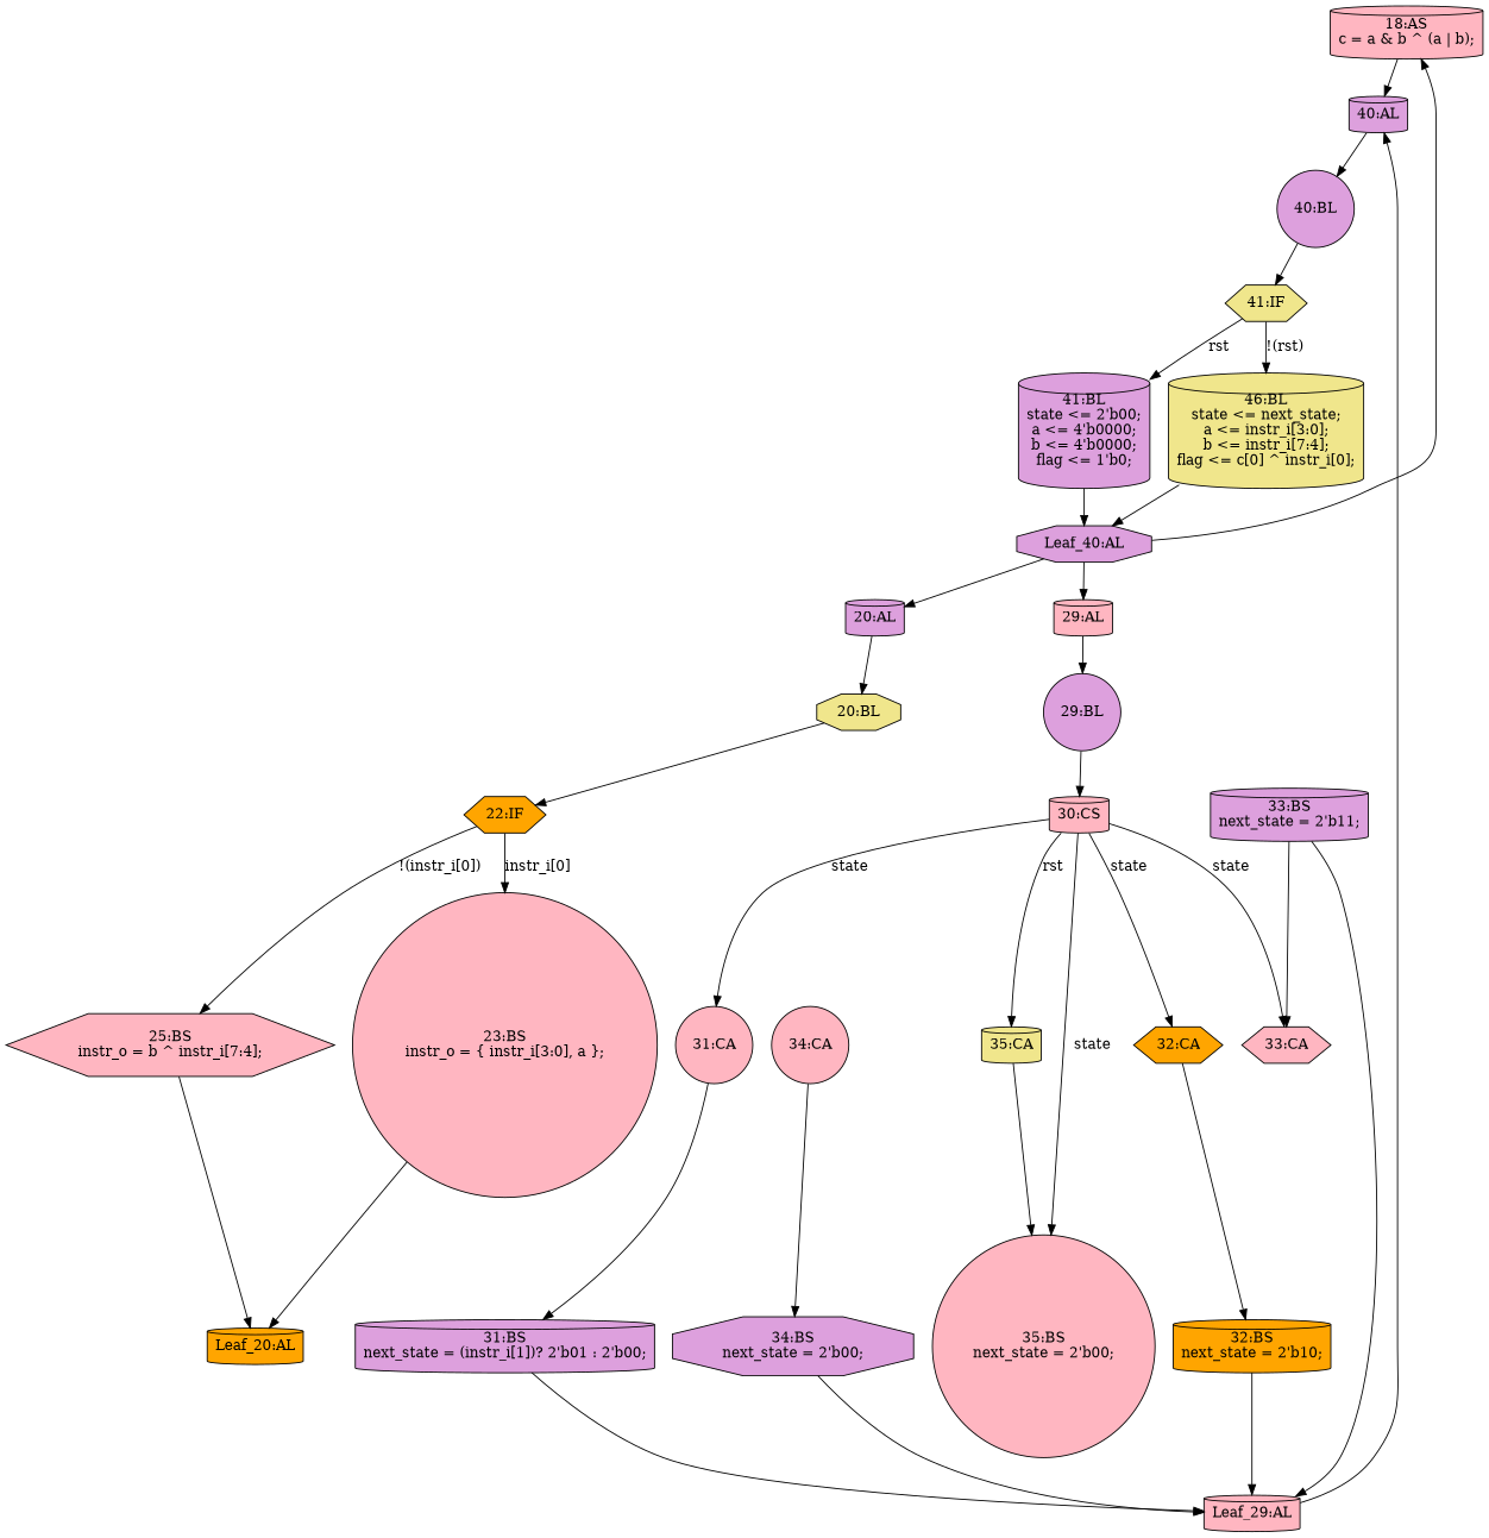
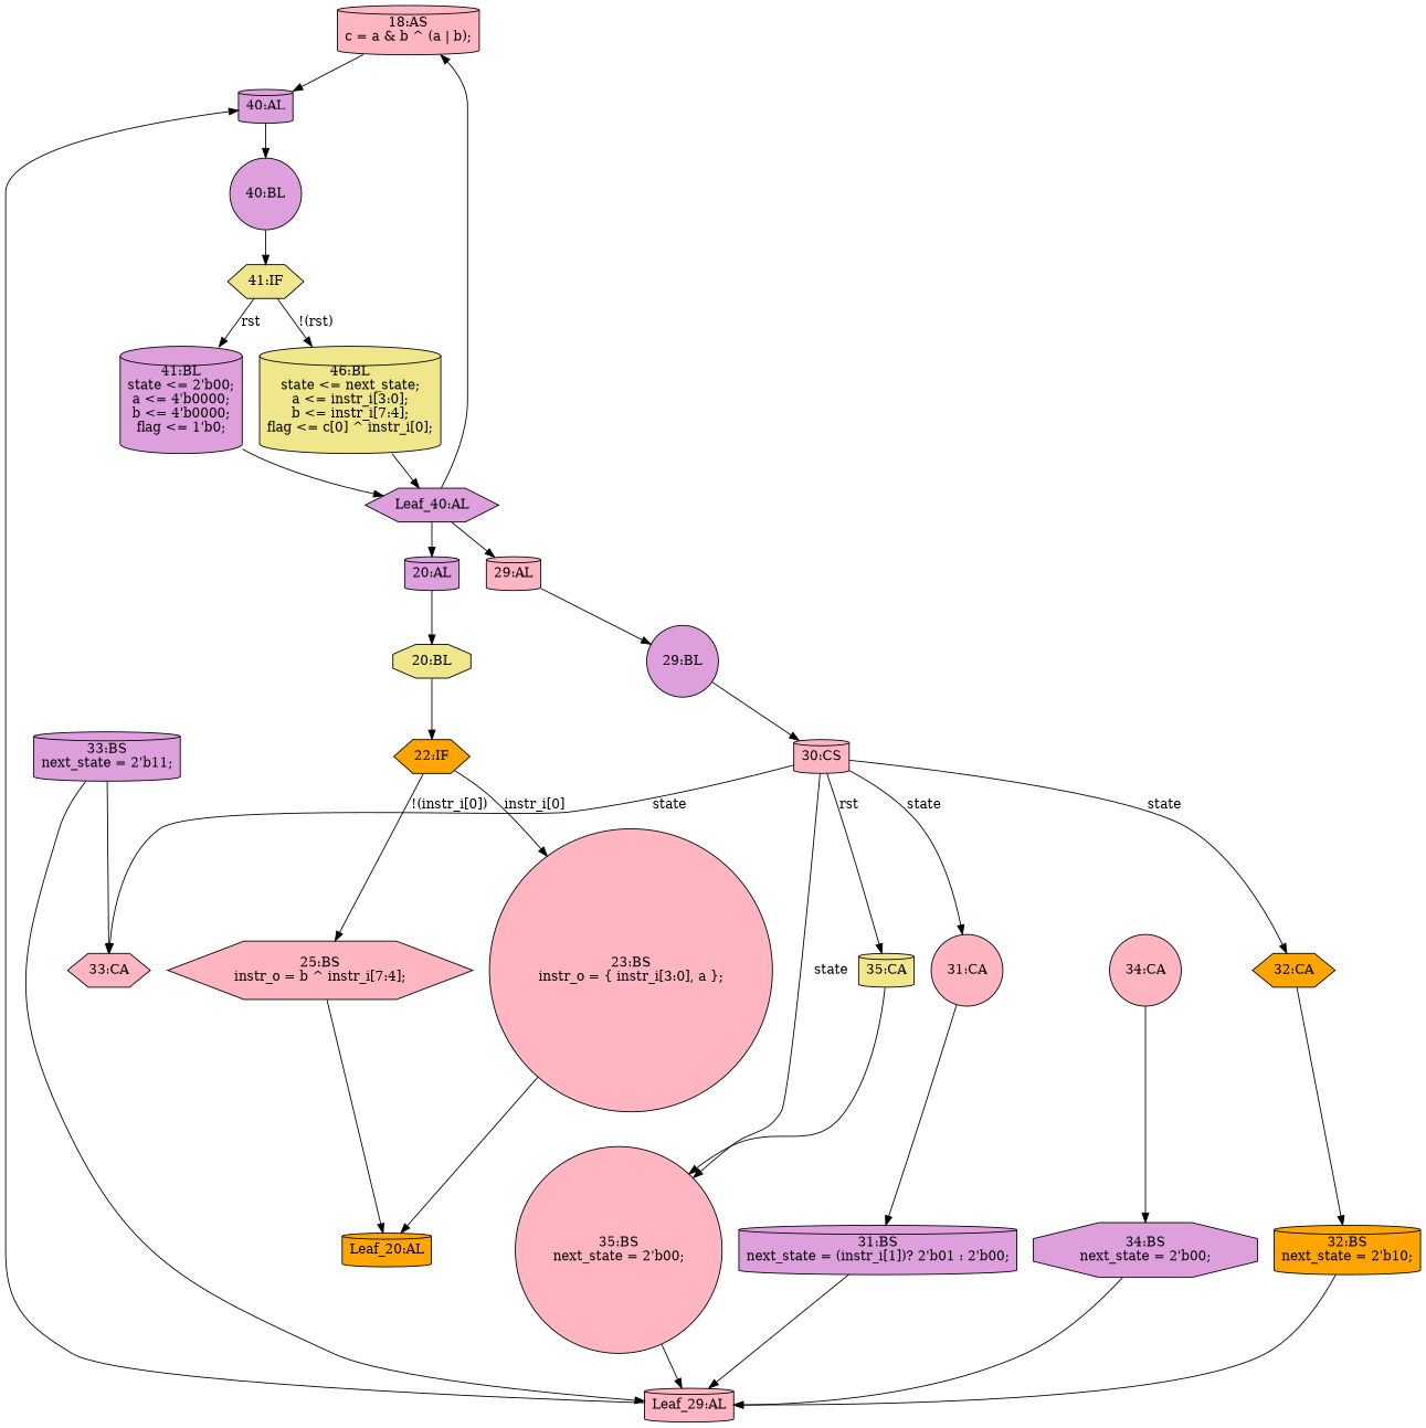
  strict digraph {
    node [fillcolor=lightpink shape=cylinder statements="[]" style=filled typ=BlockingSubstitution]
    edge [cond="[]" lineno=None]
    n1 [ast="<pyverilog.vparser.ast.Assign object at 0x737f1d170130>" def_var="['c']" label="18:AS\nc = a & b ^ (a | b);" typ=Assign use_var="['a', 'b', 'a', 'b']"]
    n2 [ast="<pyverilog.vparser.ast.Always object at 0x737f1d0d2970>" clk_sens=False fillcolor=plum label="40:AL" sens="['clk', 'rst']" typ=Always use_var="['c', 'rst', 'instr_i', 'next_state']"]
    n3 [ast="<pyverilog.vparser.ast.Block object at 0x737f1d0d2850>" fillcolor=plum label="40:BL" shape=circle typ=Block]
    n4 [ast="<pyverilog.vparser.ast.IfStatement object at 0x737f1d0b13d0>" fillcolor=khaki label="41:IF" shape=hexagon typ=IfStatement]
    n5 [ast="<pyverilog.vparser.ast.Always object at 0x737f1d170d00>" clk_sens=False fillcolor=plum label="20:AL" sens="['b', 'instr_i', 'a']" typ=Always use_var="['b', 'instr_i', 'a']"]
    n6 [ast="<pyverilog.vparser.ast.Block object at 0x737f1d170b50>" fillcolor=khaki label="20:BL" shape=octagon typ=Block]
    n7 [ast="<pyverilog.vparser.ast.IfStatement object at 0x737f1d170c10>" fillcolor=orange label="22:IF" shape=hexagon typ=IfStatement]
    n8 [ast="<pyverilog.vparser.ast.BlockingSubstitution object at 0x737f1d0b1250>" label="23:BS\ninstr_o = { instr_i[3:0], a };" shape=circle statements="[<pyverilog.vparser.ast.BlockingSubstitution object at 0x737f1d0b1250>]"]
    n9 [ast="<pyverilog.vparser.ast.BlockingSubstitution object at 0x737f1d0b1280>" label="25:BS\ninstr_o = b ^ instr_i[7:4];" shape=hexagon statements="[<pyverilog.vparser.ast.BlockingSubstitution object at 0x737f1d0b1280>]"]
    n10 [def_var="['instr_o']" fillcolor=orange label="Leaf_20:AL" statements="" typ=""]
    n11 [ast="<pyverilog.vparser.ast.Always object at 0x737f1d0b1820>" clk_sens=False label="29:AL" sens="['instr_i']" typ=Always use_var="['state', 'instr_i']"]
    n12 [ast="<pyverilog.vparser.ast.Block object at 0x737f1d170af0>" fillcolor=plum label="29:BL" shape=circle typ=Block]
    n13 [ast="<pyverilog.vparser.ast.CaseStatement object at 0x737f1d0b1f40>" label="30:CS" typ=CaseStatement]
    n14 [ast="<pyverilog.vparser.ast.Case object at 0x737f1d0b1d00>" label="31:CA" shape=circle typ=Case]
    n15 [ast="<pyverilog.vparser.ast.Case object at 0x737f1d0b1a30>" fillcolor=orange label="32:CA" shape=hexagon typ=Case]
    n16 [ast="<pyverilog.vparser.ast.Case object at 0x737f1d0b1f70>" label="33:CA" shape=hexagon typ=Case]
    n17 [ast="<pyverilog.vparser.ast.Case object at 0x737f1d0d2790>" fillcolor=khaki label="35:CA" typ=Case]
    n18 [ast="<pyverilog.vparser.ast.BlockingSubstitution object at 0x737f1d0d2730>" label="35:BS\nnext_state = 2'b00;" shape=circle statements="[<pyverilog.vparser.ast.BlockingSubstitution object at 0x737f1d0d2730>]"]
    n19 [ast="<pyverilog.vparser.ast.BlockingSubstitution object at 0x737f1d0b1ca0>" fillcolor=plum label="31:BS\nnext_state = (instr_i[1])? 2'b01 : 2'b00;" statements="[<pyverilog.vparser.ast.BlockingSubstitution object at 0x737f1d0b1ca0>]"]
    n20 [ast="<pyverilog.vparser.ast.BlockingSubstitution object at 0x737f1d0b1fd0>" fillcolor=orange label="32:BS\nnext_state = 2'b10;" statements="[<pyverilog.vparser.ast.BlockingSubstitution object at 0x737f1d0b1fd0>]"]
    n21 [ast="<pyverilog.vparser.ast.Case object at 0x737f1d0d2580>" label="34:CA" shape=circle typ=Case]
    n22 [ast="<pyverilog.vparser.ast.BlockingSubstitution object at 0x737f1d0d2520>" fillcolor=plum label="34:BS\nnext_state = 2'b00;" shape=octagon statements="[<pyverilog.vparser.ast.BlockingSubstitution object at 0x737f1d0d2520>]"]
    n23 [def_var="['next_state']" label="Leaf_29:AL" statements="" typ=""]
    n24 [ast="<pyverilog.vparser.ast.BlockingSubstitution object at 0x737f1d0d2280>" fillcolor=plum label="33:BS\nnext_state = 2'b11;" statements="[<pyverilog.vparser.ast.BlockingSubstitution object at 0x737f1d0d2280>]"]
    n25 [ast="<pyverilog.vparser.ast.Block object at 0x737f1d0d2a90>" fillcolor=plum label="41:BL\nstate <= 2'b00;\na <= 4'b0000;\nb <= 4'b0000;\nflag <= 1'b0;" statements="[<pyverilog.vparser.ast.NonblockingSubstitution object at 0x737f1d0d2c40>, <pyverilog.vparser.ast.NonblockingSubstitution object at 0x737f1d0d2e50>, <pyverilog.vparser.ast.NonblockingSubstitution object at 0x737f1d0ca040>, <pyverilog.vparser.ast.NonblockingSubstitution object at 0x737f1d0ca1f0>]" typ=Block]
    n26 [ast="<pyverilog.vparser.ast.Block object at 0x737f1d0d29a0>" fillcolor=khaki label="46:BL\nstate <= next_state;\na <= instr_i[3:0];\nb <= instr_i[7:4];\nflag <= c[0] ^ instr_i[0];" statements="[<pyverilog.vparser.ast.NonblockingSubstitution object at 0x737f1d0ca460>, <pyverilog.vparser.ast.NonblockingSubstitution object at 0x737f1d0ca3d0>, <pyverilog.vparser.ast.NonblockingSubstitution object at 0x737f1d0ca5b0>, <pyverilog.vparser.ast.NonblockingSubstitution object at 0x737f1d0cab80>]" typ=Block]
-   n27 [def_var="['state', 'b', 'flag', 'a']" fillcolor=plum label="Leaf_40:AL" shape=octagon statements="" typ=""]
+   n27 [def_var="['state', 'b', 'flag', 'a']" fillcolor=plum label="Leaf_40:AL" shape=hexagon statements="" typ=""]
    n1 -> n2 [cond="" lineno=""]
    n2 -> n3
    n3 -> n4
    n4 -> n25 [cond="['rst']" label=rst lineno=41]
    n4 -> n26 [cond="['rst']" label="!(rst)" lineno=41]
    n5 -> n6
    n6 -> n7
    n7 -> n8 [cond="['instr_i']" label="instr_i[0]" lineno=22]
    n7 -> n9 [cond="['instr_i']" label="!(instr_i[0])" lineno=22]
    n8 -> n10
    n9 -> n10
    n11 -> n12
    n12 -> n13
    n13 -> n14 [cond="['state']" label=state lineno=30]
    n13 -> n15 [cond="['state']" label=state lineno=30]
    n13 -> n16 [cond="['state']" label=state lineno=30]
    n13 -> n17 [cond="['state']" label=rst lineno=30]
    n13 -> n18 [cond="['state']" label=state lineno=30]
    n14 -> n19
    n15 -> n20
    n17 -> n18
+   n18 -> n23
    n19 -> n23
    n20 -> n23
    n21 -> n22
    n22 -> n23
    n23 -> n2 [cond="" lineno=""]
    n24 -> n16
    n24 -> n23
    n25 -> n27
    n26 -> n27
    n27 -> n1 [cond="" lineno=""]
    n27 -> n5 [cond="" lineno=""]
    n27 -> n11 [cond="" lineno=""]
  }
